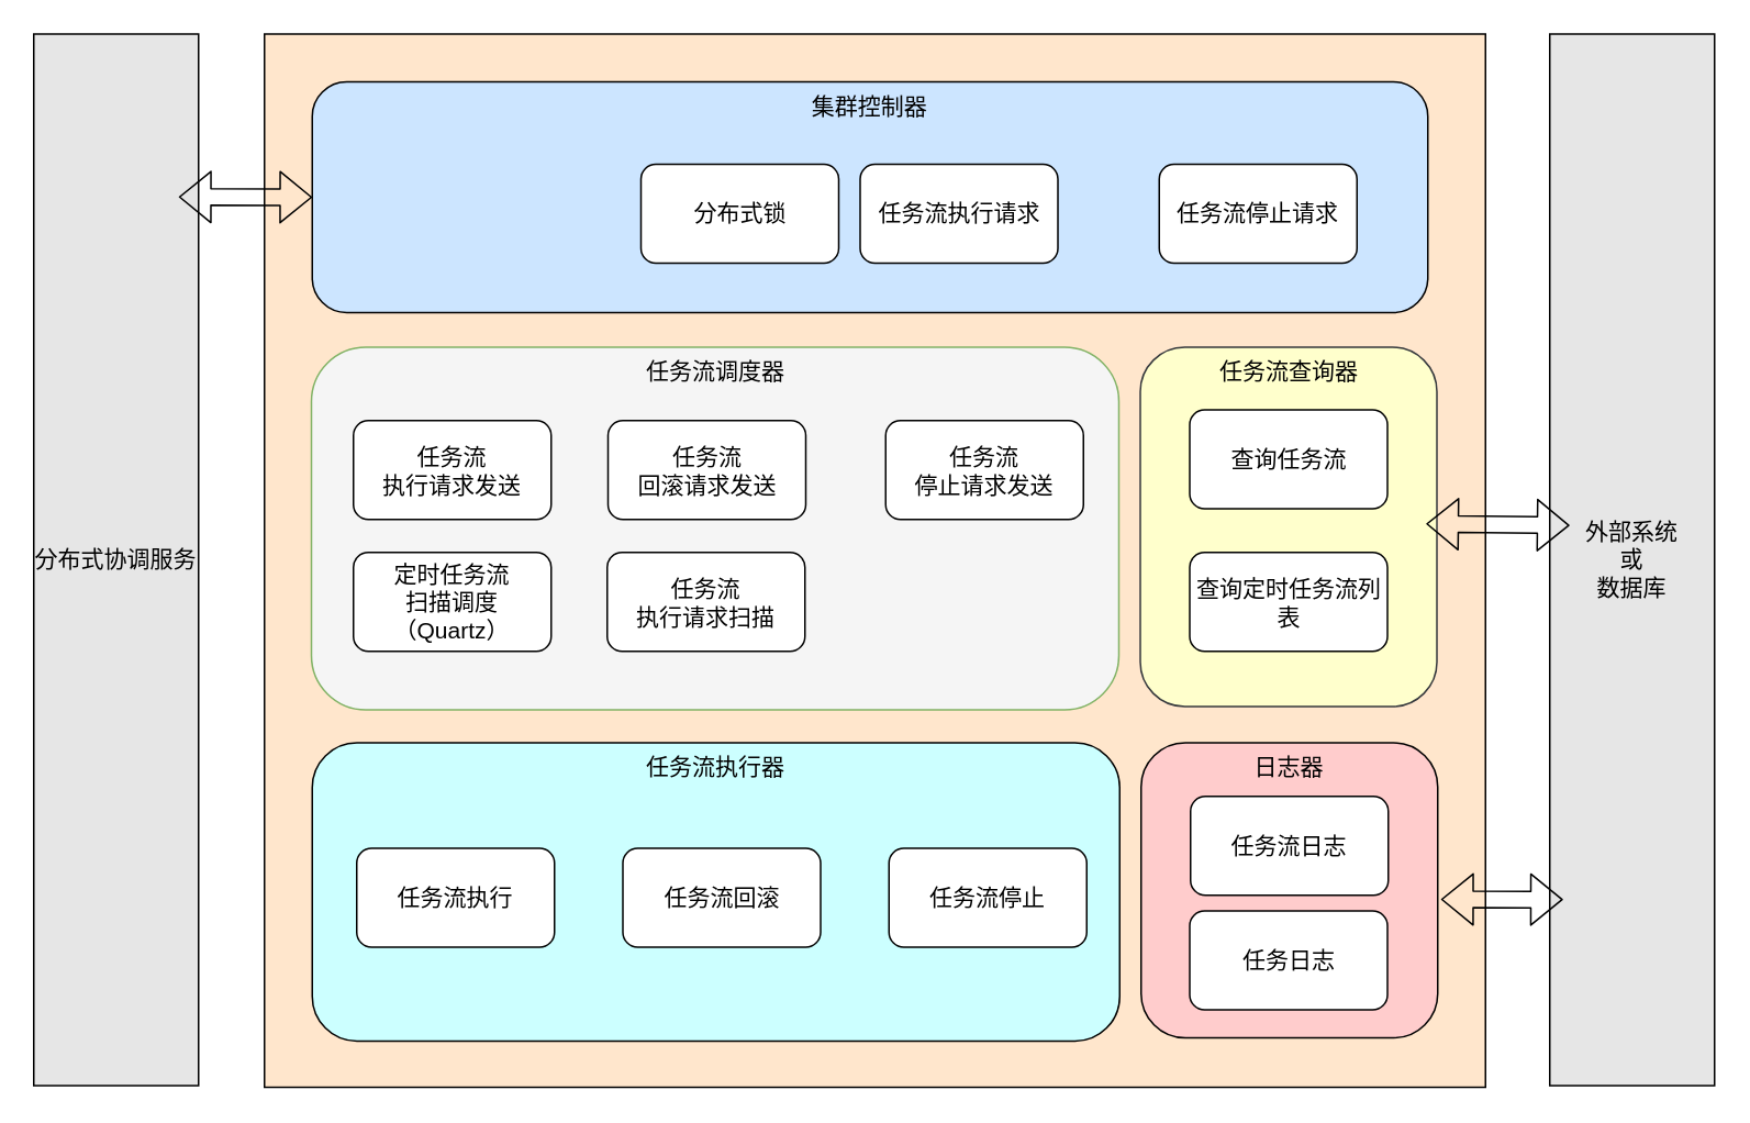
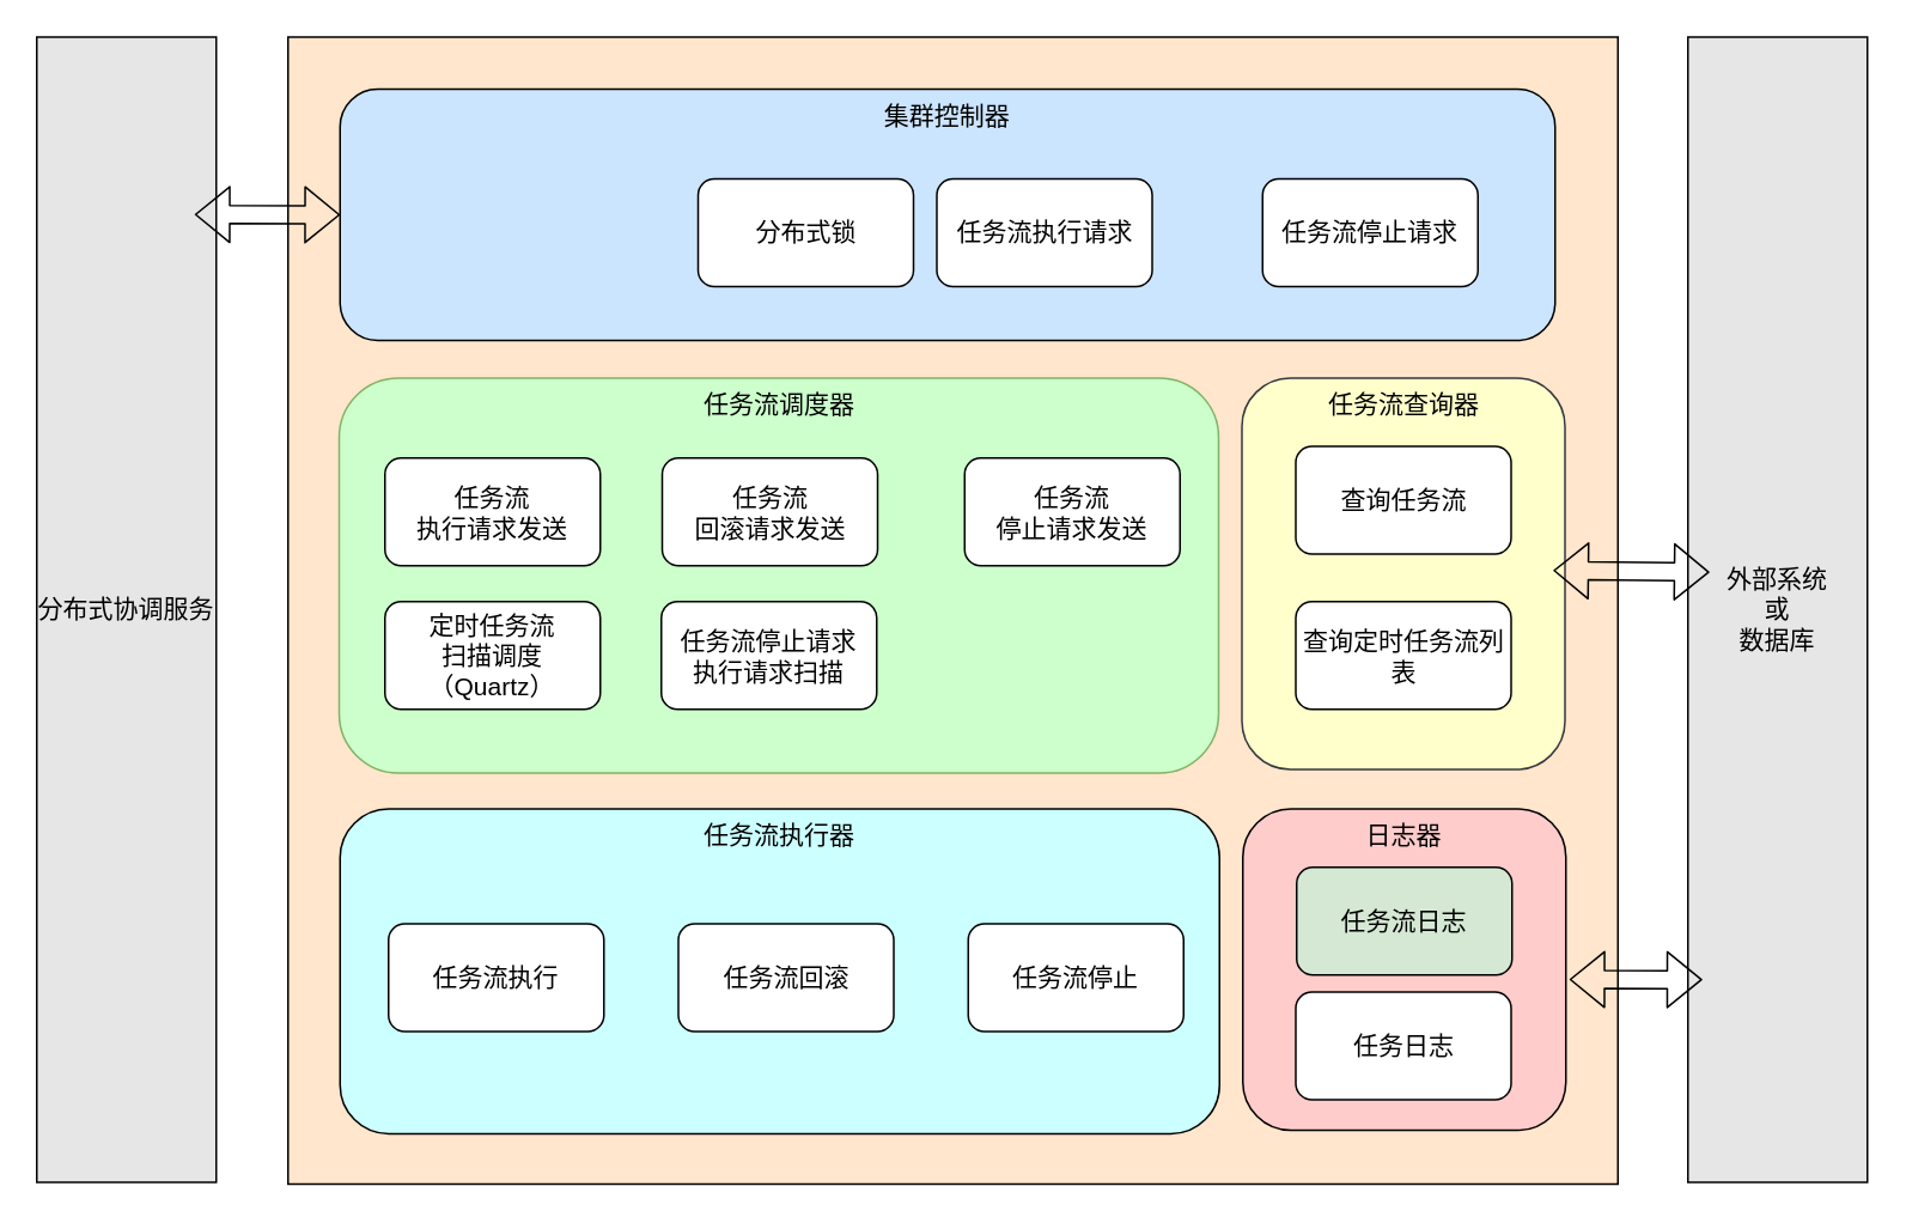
  <mxCell id="0" />
  <mxCell id="1" parent="0" />
  <mxCell id="2" value="" style="rounded=0;whiteSpace=wrap;html=1;fillColor=#FFE6CC;fontSize=14;" parent="1" vertex="1"><mxGeometry x="160" y="20" width="741" height="639" as="geometry" /></mxCell>
  <mxCell id="3" value="任务流执行器" style="rounded=1;whiteSpace=wrap;html=1;fillColor=#CCFFFF;verticalAlign=top;fontSize=14;" parent="1" vertex="1"><mxGeometry x="189" y="450" width="490" height="181" as="geometry" /></mxCell>
  <mxCell id="4" value="集群控制器" style="rounded=1;whiteSpace=wrap;html=1;verticalAlign=top;fillColor=#CCE5FF;fontSize=14;" parent="1" vertex="1"><mxGeometry x="189" y="49" width="677" height="140" as="geometry" /></mxCell>
- <mxCell id="5" value="任务流调度器" style="rounded=1;whiteSpace=wrap;html=1;fillColor=#f5f5f5;strokeColor=#82b366;verticalAlign=top;fontSize=14;" parent="1" vertex="1"><mxGeometry x="188.5" y="210" width="490" height="220" as="geometry" /></mxCell>
+ <mxCell id="5" value="任务流调度器" style="rounded=1;whiteSpace=wrap;html=1;fillColor=#CCFFCC;strokeColor=#82b366;verticalAlign=top;fontSize=14;" parent="1" vertex="1"><mxGeometry x="188.5" y="210" width="490" height="220" as="geometry" /></mxCell>
  <mxCell id="6" value="任务流执行请求" style="rounded=1;whiteSpace=wrap;html=1;fontSize=14;" parent="1" vertex="1"><mxGeometry x="521.5" y="99" width="120" height="60" as="geometry" /></mxCell>
  <mxCell id="7" value="任务流停止请求" style="rounded=1;whiteSpace=wrap;html=1;fontSize=14;" parent="1" vertex="1"><mxGeometry x="703" y="99" width="120" height="60" as="geometry" /></mxCell>
  <mxCell id="8" value="任务流&lt;br&gt;执行请求发送" style="rounded=1;whiteSpace=wrap;html=1;fontSize=14;" parent="1" vertex="1"><mxGeometry x="214" y="254.5" width="120" height="60" as="geometry" /></mxCell>
  <mxCell id="9" value="任务流&lt;br&gt;回滚请求发送" style="rounded=1;whiteSpace=wrap;html=1;fontSize=14;" parent="1" vertex="1"><mxGeometry x="368.5" y="254.5" width="120" height="60" as="geometry" /></mxCell>
  <mxCell id="10" value="定时任务流&lt;br&gt;扫描调度&lt;br style=&quot;font-size: 14px&quot;&gt;（Quartz）" style="rounded=1;whiteSpace=wrap;html=1;fontSize=14;" parent="1" vertex="1"><mxGeometry x="214" y="334.5" width="120" height="60" as="geometry" /></mxCell>
- <mxCell id="11" value="任务流&lt;br&gt;执行请求扫描" style="rounded=1;whiteSpace=wrap;html=1;fontSize=14;" parent="1" vertex="1"><mxGeometry x="368" y="334.5" width="120" height="60" as="geometry" /></mxCell>
+ <mxCell id="11" value="任务流停止请求&lt;br&gt;执行请求扫描" style="rounded=1;whiteSpace=wrap;html=1;fontSize=14;" parent="1" vertex="1"><mxGeometry x="368" y="334.5" width="120" height="60" as="geometry" /></mxCell>
  <mxCell id="12" value="任务流查询器" style="rounded=1;whiteSpace=wrap;html=1;verticalAlign=top;fillColor=#FFFFCC;strokeColor=#36393d;fontSize=14;" parent="1" vertex="1"><mxGeometry x="691.5" y="210" width="180" height="218" as="geometry" /></mxCell>
  <mxCell id="13" value="查询任务流" style="rounded=1;whiteSpace=wrap;html=1;fontSize=14;" parent="1" vertex="1"><mxGeometry x="721.5" y="248" width="120" height="60" as="geometry" /></mxCell>
  <mxCell id="14" value="查询定时任务流列表" style="rounded=1;whiteSpace=wrap;html=1;fontSize=14;" parent="1" vertex="1"><mxGeometry x="721.5" y="334.5" width="120" height="60" as="geometry" /></mxCell>
  <mxCell id="15" value="日志器" style="rounded=1;whiteSpace=wrap;html=1;verticalAlign=top;fillColor=#FFCCCC;fontSize=14;" parent="1" vertex="1"><mxGeometry x="692" y="450" width="180" height="179" as="geometry" /></mxCell>
- <mxCell id="16" value="任务流日志" style="rounded=1;whiteSpace=wrap;html=1;fontSize=14;" parent="1" vertex="1"><mxGeometry x="722" y="482.5" width="120" height="60" as="geometry" /></mxCell>
+ <mxCell id="16" value="任务流日志" style="rounded=1;whiteSpace=wrap;html=1;fontSize=14;fillColor=#d5e8d4;" parent="1" vertex="1"><mxGeometry x="722" y="482.5" width="120" height="60" as="geometry" /></mxCell>
  <mxCell id="17" value="任务日志" style="rounded=1;whiteSpace=wrap;html=1;fontSize=14;" parent="1" vertex="1"><mxGeometry x="721.5" y="552" width="120" height="60" as="geometry" /></mxCell>
  <mxCell id="18" value="任务流回滚" style="rounded=1;whiteSpace=wrap;html=1;fontSize=14;" parent="1" vertex="1"><mxGeometry x="377.5" y="514" width="120" height="60" as="geometry" /></mxCell>
  <mxCell id="19" value="任务流停止" style="rounded=1;whiteSpace=wrap;html=1;fontSize=14;" parent="1" vertex="1"><mxGeometry x="539" y="514" width="120" height="60" as="geometry" /></mxCell>
  <mxCell id="20" value="分布式协调服务" style="rounded=0;whiteSpace=wrap;html=1;fillColor=#E6E6E6;verticalAlign=middle;fontSize=14;" parent="1" vertex="1"><mxGeometry x="20" y="20" width="100" height="638" as="geometry" /></mxCell>
  <mxCell id="21" value="外部系统&lt;br style=&quot;font-size: 14px;&quot;&gt;或&lt;br style=&quot;font-size: 14px;&quot;&gt;数据库" style="rounded=0;whiteSpace=wrap;html=1;fillColor=#E6E6E6;fontSize=14;" parent="1" vertex="1"><mxGeometry x="940" y="20" width="100" height="638" as="geometry" /></mxCell>
  <mxCell id="22" value="" style="shape=flexArrow;endArrow=classic;startArrow=classic;html=1;exitX=0.95;exitY=0.289;exitDx=0;exitDy=0;exitPerimeter=0;fontSize=14;" parent="1" edge="1"><mxGeometry width="50" height="50" relative="1" as="geometry"><mxPoint x="108" y="118.838" as="sourcePoint" /><mxPoint x="189" y="119" as="targetPoint" /></mxGeometry></mxCell>
  <mxCell id="23" value="" style="shape=flexArrow;endArrow=classic;startArrow=classic;html=1;exitX=1;exitY=0.148;exitDx=0;exitDy=0;exitPerimeter=0;fontSize=14;entryX=0.02;entryY=0.451;entryDx=0;entryDy=0;entryPerimeter=0;" parent="1" edge="1"><mxGeometry width="50" height="50" relative="1" as="geometry"><mxPoint x="865" y="317.18" as="sourcePoint" /><mxPoint x="952" y="318.112" as="targetPoint" /></mxGeometry></mxCell>
  <mxCell id="24" value="" style="shape=flexArrow;endArrow=classic;startArrow=classic;html=1;entryX=-0.02;entryY=0.76;entryDx=0;entryDy=0;fontSize=14;entryPerimeter=0;" parent="1" edge="1"><mxGeometry width="50" height="50" relative="1" as="geometry"><mxPoint x="874" y="545" as="sourcePoint" /><mxPoint x="948" y="545.12" as="targetPoint" /></mxGeometry></mxCell>
  <mxCell id="25" value="任务流执行" style="rounded=1;whiteSpace=wrap;html=1;fontSize=14;" parent="1" vertex="1"><mxGeometry x="216" y="514" width="120" height="60" as="geometry" /></mxCell>
  <mxCell id="26" value="分布式锁" style="rounded=1;whiteSpace=wrap;html=1;fontSize=14;" parent="1" vertex="1"><mxGeometry x="388.5" y="99" width="120" height="60" as="geometry" /></mxCell>
  <mxCell id="27" value="任务流&lt;br&gt;停止请求发送" style="rounded=1;whiteSpace=wrap;html=1;fontSize=14;" parent="1" vertex="1"><mxGeometry x="537" y="254.5" width="120" height="60" as="geometry" /></mxCell>
